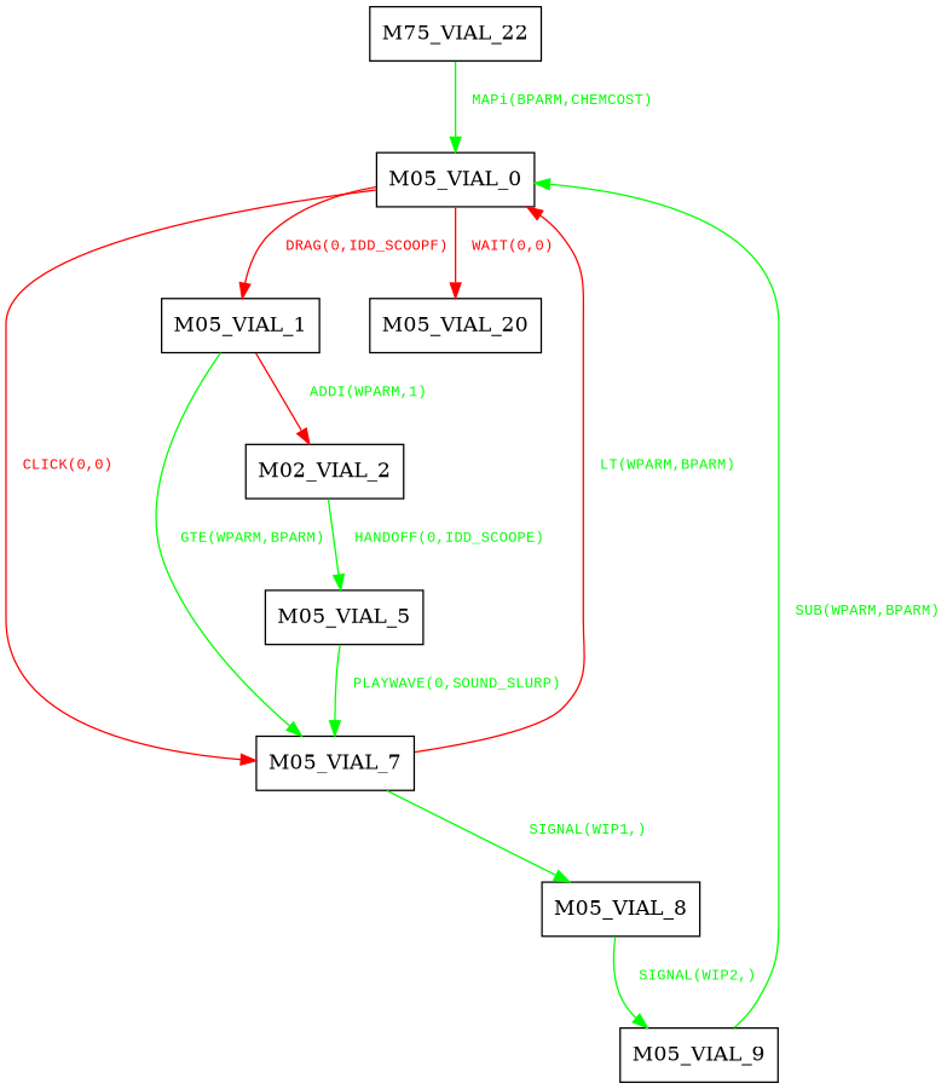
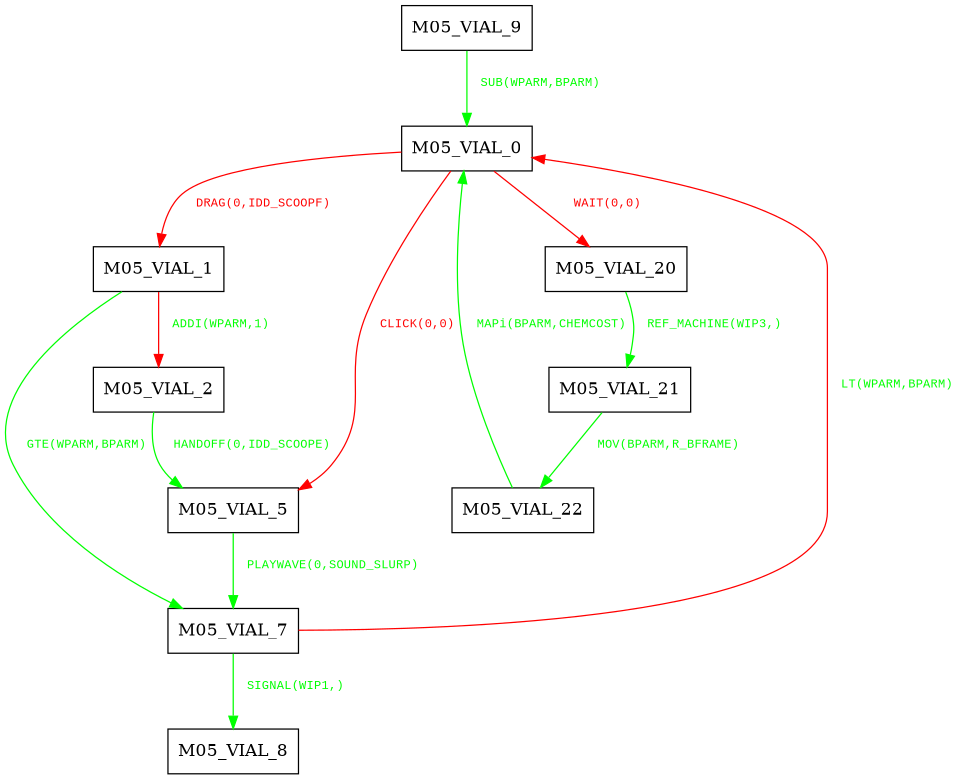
  digraph {
    fontname="DejaVu Serif"
    node [fontname="DejaVu Serif" shape=record]
    edge [color=green fontcolor=green fontname="DejaVu Serif"]
    M05_VIAL_0
    M05_VIAL_7
    M05_VIAL_1
    M05_VIAL_20
    M05_VIAL_8
-   M05_VIAL_2 [label=M02_VIAL_2]
+   M05_VIAL_2
+   M05_VIAL_21
    M05_VIAL_9
    n9 [label=M05_VIAL_5]
-   M05_VIAL_22 [label=M75_VIAL_22]
-   M05_VIAL_0 -> M05_VIAL_7 [color=red fontcolor=red label=< <font face="Courier New" point-size="10"> CLICK(0,0)<br/> </font>>]
+   M05_VIAL_22
+   M05_VIAL_0 -> n9 [color=red fontcolor=red label=< <font face="Courier New" point-size="10"> CLICK(0,0)<br/> </font>>]
    M05_VIAL_0 -> M05_VIAL_1 [color=red fontcolor=red label=< <font face="Courier New" point-size="10"> DRAG(0,IDD_SCOOPF)<br/> </font>>]
    M05_VIAL_0 -> M05_VIAL_20 [color=red fontcolor=red label=< <font face="Courier New" point-size="10"> WAIT(0,0)<br/> </font>>]
    M05_VIAL_7 -> M05_VIAL_0 [color=red label=< <font face="Courier New" point-size="10"> LT(WPARM,BPARM)<br/> </font>>]
    M05_VIAL_7 -> M05_VIAL_8 [label=< <font face="Courier New" point-size="10"> SIGNAL(WIP1,)<br/> </font>>]
    M05_VIAL_1 -> M05_VIAL_7 [label=< <font face="Courier New" point-size="10"> GTE(WPARM,BPARM)<br/> </font>>]
    M05_VIAL_1 -> M05_VIAL_2 [color=red label=< <font face="Courier New" point-size="10"> ADDI(WPARM,1)<br/> </font>>]
-   M05_VIAL_8 -> M05_VIAL_9 [label=< <font face="Courier New" point-size="10"> SIGNAL(WIP2,)<br/> </font>>]
+   M05_VIAL_20 -> M05_VIAL_21 [label=< <font face="Courier New" point-size="10"> REF_MACHINE(WIP3,)<br/> </font>>]
    M05_VIAL_2 -> n9 [label=< <font face="Courier New" point-size="10"> HANDOFF(0,IDD_SCOOPE)<br/> </font>>]
+   M05_VIAL_21 -> M05_VIAL_22 [label=< <font face="Courier New" point-size="10"> MOV(BPARM,R_BFRAME)<br/> </font>>]
    M05_VIAL_9 -> M05_VIAL_0 [label=< <font face="Courier New" point-size="10"> SUB(WPARM,BPARM)<br/> </font>>]
    n9 -> M05_VIAL_7 [label=< <font face="Courier New" point-size="10"> PLAYWAVE(0,SOUND_SLURP)<br/> </font>>]
    M05_VIAL_22 -> M05_VIAL_0 [label=< <font face="Courier New" point-size="10"> MAPi(BPARM,CHEMCOST)<br/> </font>>]
  }
